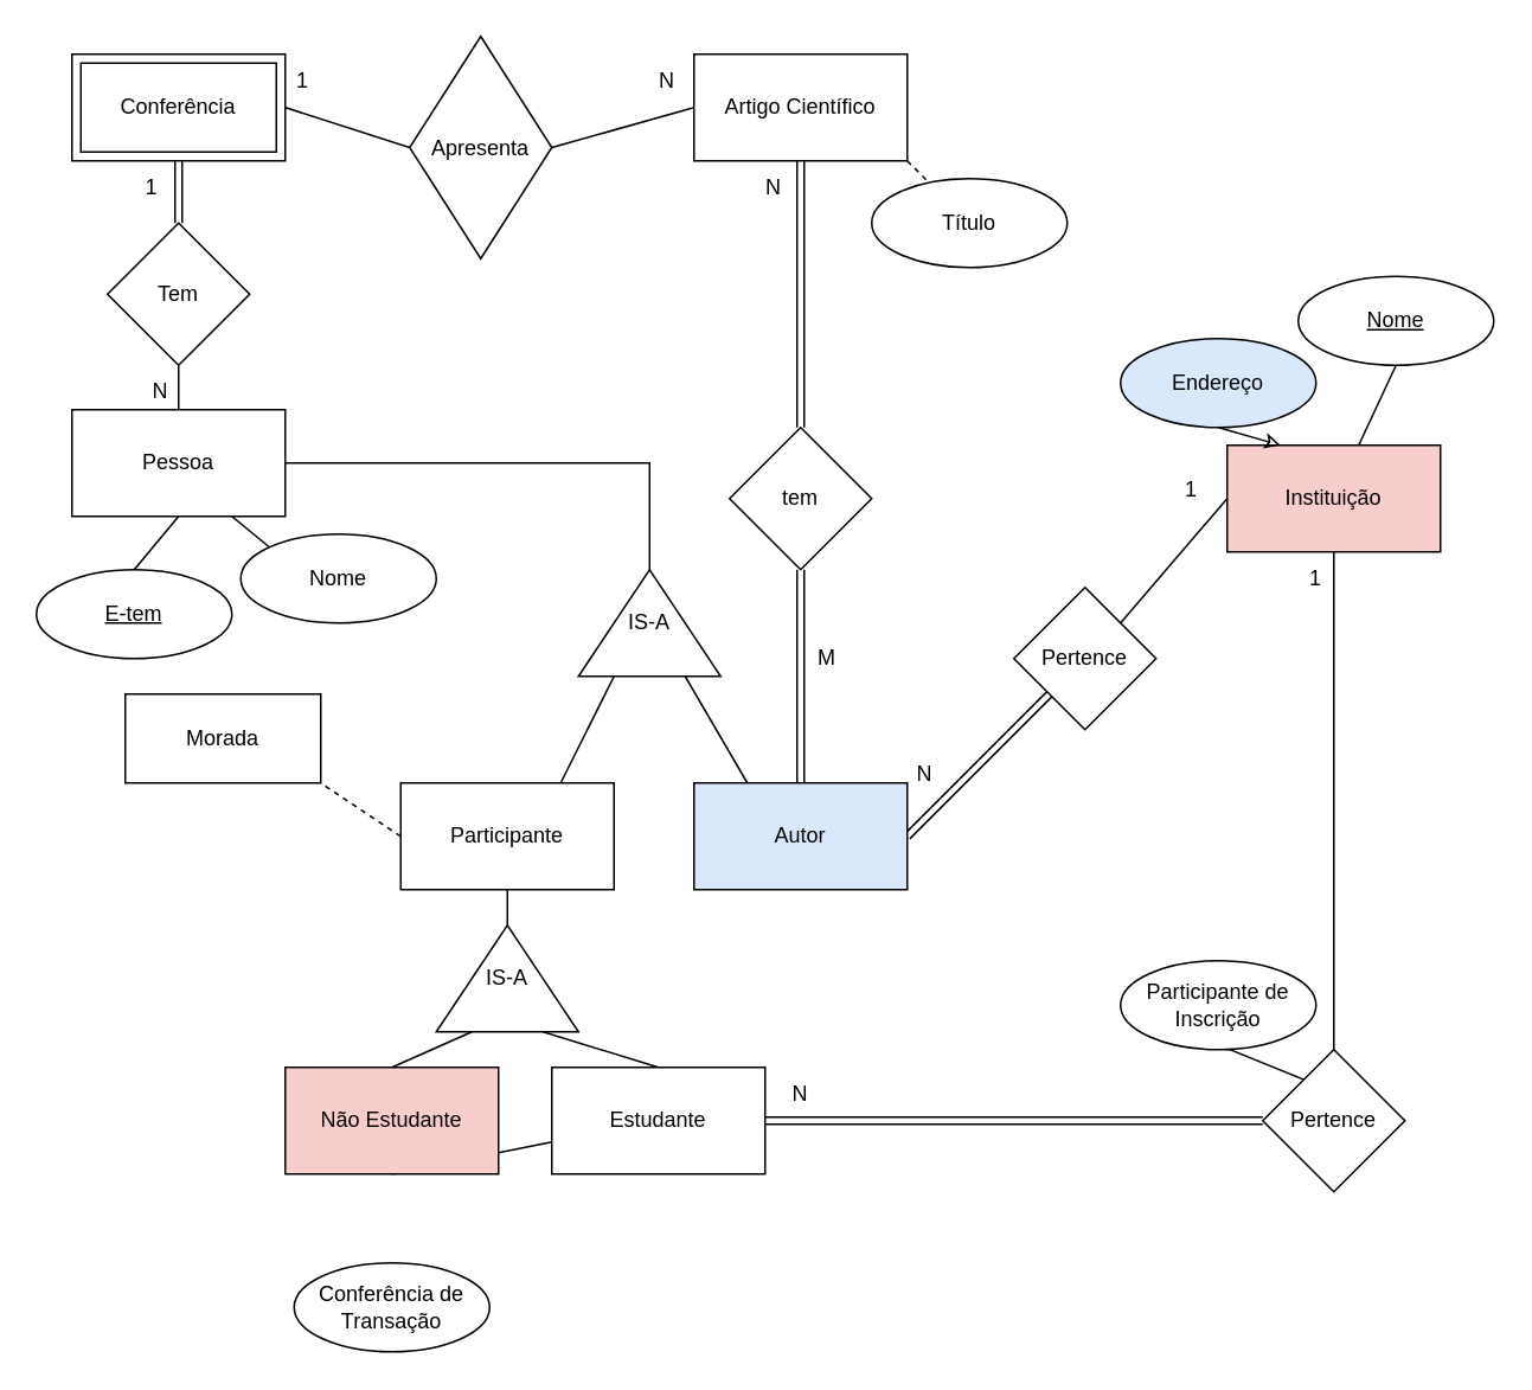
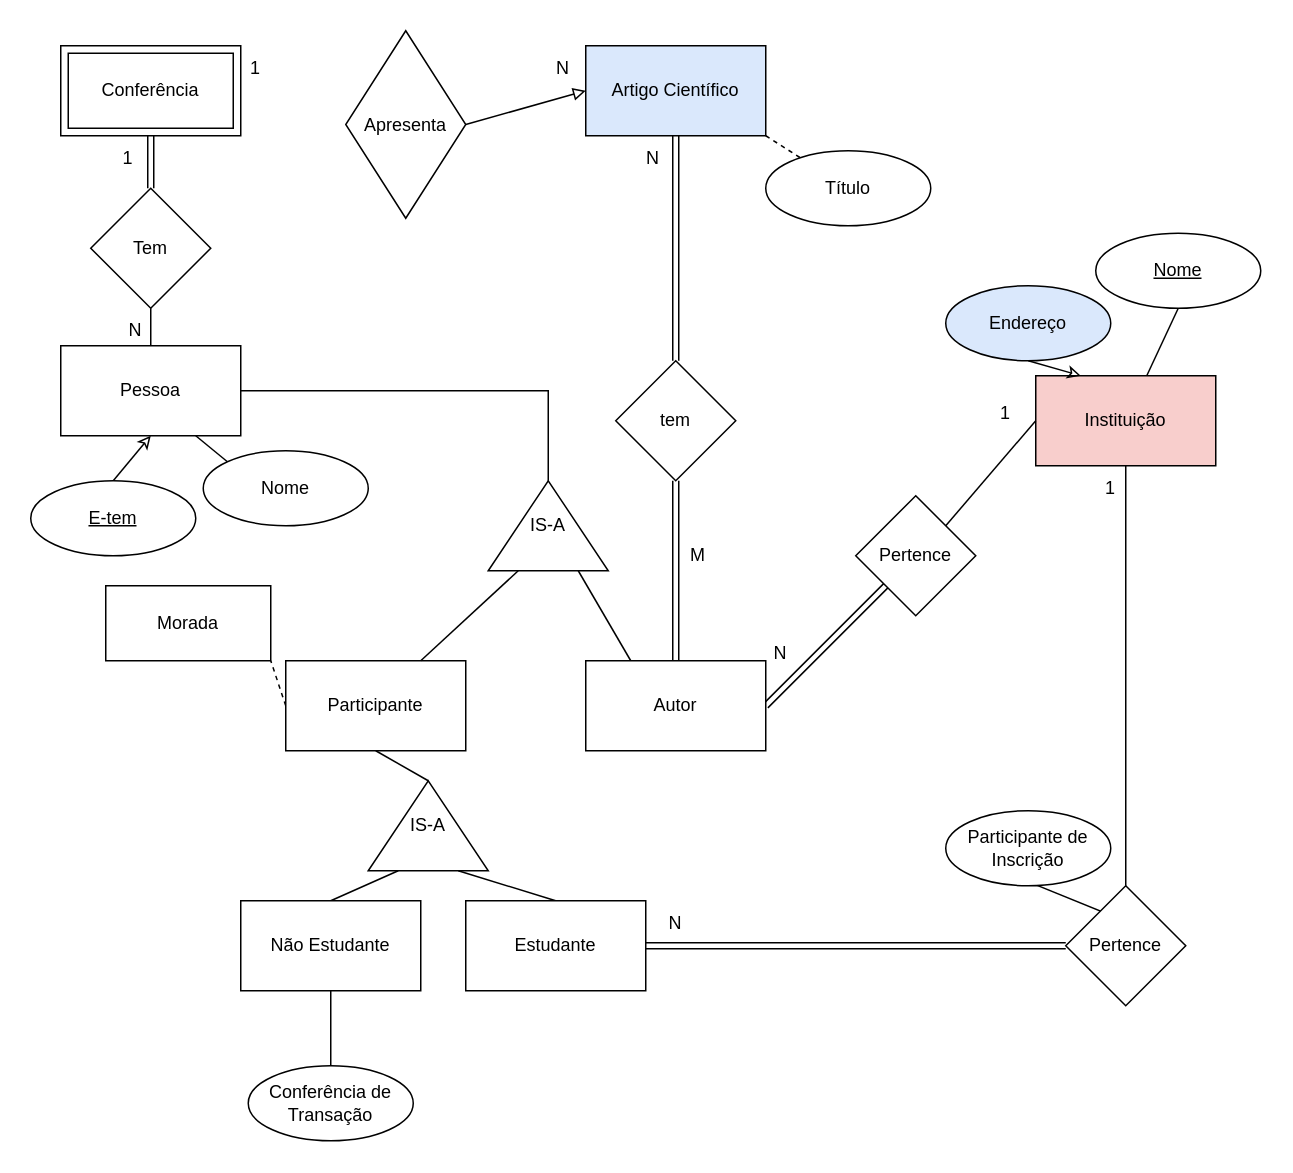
  <mxCell id="0" />
  <mxCell id="1" parent="0" />
  <mxCell id="2" style="edgeStyle=none;rounded=0;orthogonalLoop=1;jettySize=auto;html=1;exitX=0.5;exitY=1;exitDx=0;exitDy=0;endArrow=none;endFill=0;shape=link;" parent="1" source="4" target="7" edge="1"><mxGeometry relative="1" as="geometry" /></mxCell>
  <mxCell id="3" style="edgeStyle=none;rounded=0;orthogonalLoop=1;jettySize=auto;html=1;exitX=1;exitY=1;exitDx=0;exitDy=0;endArrow=none;endFill=0;dashed=1;" parent="1" source="4" target="5" edge="1"><mxGeometry relative="1" as="geometry" /></mxCell>
- <mxCell id="4" value="Artigo Científico" style="rounded=0;whiteSpace=wrap;html=1;" parent="1" vertex="1"><mxGeometry x="390" y="30" width="120" height="60" as="geometry" /></mxCell>
- <mxCell id="5" value="Título" style="ellipse;whiteSpace=wrap;html=1;" parent="1" vertex="1"><mxGeometry x="490" y="100" width="110" height="50" as="geometry" /></mxCell>
+ <mxCell id="4" value="Artigo Científico" style="rounded=0;whiteSpace=wrap;html=1;fillColor=#dae8fc;" parent="1" vertex="1"><mxGeometry x="390" y="30" width="120" height="60" as="geometry" /></mxCell>
+ <mxCell id="5" value="Título" style="ellipse;whiteSpace=wrap;html=1;" parent="1" vertex="1"><mxGeometry x="510" y="100" width="110" height="50" as="geometry" /></mxCell>
  <mxCell id="6" style="edgeStyle=none;rounded=0;orthogonalLoop=1;jettySize=auto;html=1;exitX=0.5;exitY=1;exitDx=0;exitDy=0;entryX=0.5;entryY=0;entryDx=0;entryDy=0;endArrow=none;endFill=0;shape=link;" parent="1" source="7" target="27" edge="1"><mxGeometry relative="1" as="geometry" /></mxCell>
  <mxCell id="7" value="tem" style="rhombus;whiteSpace=wrap;html=1;" parent="1" vertex="1"><mxGeometry x="410" y="240" width="80" height="80" as="geometry" /></mxCell>
  <mxCell id="8" style="rounded=0;orthogonalLoop=1;jettySize=auto;html=1;exitX=1;exitY=0.5;exitDx=0;exitDy=0;entryX=1;entryY=0.5;entryDx=0;entryDy=0;endArrow=none;endFill=0;edgeStyle=orthogonalEdgeStyle;" parent="1" source="9" target="25" edge="1"><mxGeometry relative="1" as="geometry" /></mxCell>
  <mxCell id="9" value="Pessoa" style="rounded=0;whiteSpace=wrap;html=1;" parent="1" vertex="1"><mxGeometry x="40" y="230" width="120" height="60" as="geometry" /></mxCell>
  <mxCell id="10" style="edgeStyle=none;rounded=0;orthogonalLoop=1;jettySize=auto;html=1;exitX=0.5;exitY=1;exitDx=0;exitDy=0;endArrow=none;endFill=0;" parent="1" source="11" target="17" edge="1"><mxGeometry relative="1" as="geometry" /></mxCell>
  <mxCell id="11" value="&lt;u&gt;Nome&lt;/u&gt;" style="ellipse;whiteSpace=wrap;html=1;" parent="1" vertex="1"><mxGeometry x="730" y="155" width="110" height="50" as="geometry" /></mxCell>
- <mxCell id="12" style="edgeStyle=none;rounded=0;orthogonalLoop=1;jettySize=auto;html=1;exitX=0.5;exitY=0;exitDx=0;exitDy=0;entryX=0.5;entryY=1;entryDx=0;entryDy=0;endArrow=none;endFill=0;" parent="1" source="13" target="9" edge="1"><mxGeometry relative="1" as="geometry" /></mxCell>
+ <mxCell id="12" style="edgeStyle=none;rounded=0;orthogonalLoop=1;jettySize=auto;html=1;exitX=0.5;exitY=0;exitDx=0;exitDy=0;entryX=0.5;entryY=1;entryDx=0;entryDy=0;endArrow=classic;endFill=0;" parent="1" source="13" target="9" edge="1"><mxGeometry relative="1" as="geometry" /></mxCell>
  <mxCell id="13" value="&lt;u&gt;E-tem&lt;/u&gt;" style="ellipse;whiteSpace=wrap;html=1;" parent="1" vertex="1"><mxGeometry y="320" width="110" height="50" as="geometry" x="20" /></mxCell>
  <mxCell id="14" style="rounded=0;orthogonalLoop=1;jettySize=auto;html=1;exitX=0;exitY=0;exitDx=0;exitDy=0;entryX=0.75;entryY=1;entryDx=0;entryDy=0;endArrow=none;endFill=0;" parent="1" source="15" target="9" edge="1"><mxGeometry relative="1" as="geometry" /></mxCell>
  <mxCell id="15" value="Nome" style="ellipse;whiteSpace=wrap;html=1;" parent="1" vertex="1"><mxGeometry x="135" y="300" width="110" height="50" as="geometry" /></mxCell>
  <mxCell id="16" style="edgeStyle=none;rounded=0;orthogonalLoop=1;jettySize=auto;html=1;exitX=0.5;exitY=1;exitDx=0;exitDy=0;entryX=0.5;entryY=0;entryDx=0;entryDy=0;endArrow=none;endFill=0;" parent="1" source="17" target="37" edge="1"><mxGeometry relative="1" as="geometry" /></mxCell>
  <mxCell id="17" value="Instituição" style="rounded=0;whiteSpace=wrap;html=1;fillColor=#f8cecc;" parent="1" vertex="1"><mxGeometry x="690" y="250" width="120" height="60" as="geometry" /></mxCell>
  <mxCell id="18" style="edgeStyle=none;rounded=0;orthogonalLoop=1;jettySize=auto;html=1;exitX=0.5;exitY=1;exitDx=0;exitDy=0;entryX=0.25;entryY=0;entryDx=0;entryDy=0;endArrow=classic;endFill=0;" parent="1" source="19" target="17" edge="1"><mxGeometry relative="1" as="geometry" /></mxCell>
  <mxCell id="19" value="Endereço" style="ellipse;whiteSpace=wrap;html=1;fillColor=#dae8fc;" parent="1" vertex="1"><mxGeometry x="630" y="190" width="110" height="50" as="geometry" /></mxCell>
  <mxCell id="20" style="rounded=0;orthogonalLoop=1;jettySize=auto;html=1;exitX=0.5;exitY=1;exitDx=0;exitDy=0;entryX=1;entryY=0.5;entryDx=0;entryDy=0;endArrow=none;endFill=0;" parent="1" source="22" target="30" edge="1"><mxGeometry relative="1" as="geometry" /></mxCell>
  <mxCell id="21" style="edgeStyle=none;rounded=0;orthogonalLoop=1;jettySize=auto;html=1;exitX=0;exitY=0.5;exitDx=0;exitDy=0;entryX=1;entryY=1;entryDx=0;entryDy=0;endArrow=none;endFill=0;dashed=1;" parent="1" source="22" target="28" edge="1"><mxGeometry relative="1" as="geometry" /></mxCell>
- <mxCell id="22" value="Participante" style="rounded=0;whiteSpace=wrap;html=1;" parent="1" vertex="1"><mxGeometry x="225" y="440" width="120" height="60" as="geometry" /></mxCell>
+ <mxCell id="22" value="Participante" style="rounded=0;whiteSpace=wrap;html=1;" parent="1" vertex="1"><mxGeometry x="190" y="440" width="120" height="60" as="geometry" /></mxCell>
  <mxCell id="23" style="edgeStyle=none;rounded=0;orthogonalLoop=1;jettySize=auto;html=1;exitX=0;exitY=0.25;exitDx=0;exitDy=0;entryX=0.75;entryY=0;entryDx=0;entryDy=0;endArrow=none;endFill=0;" parent="1" source="25" target="22" edge="1"><mxGeometry relative="1" as="geometry" /></mxCell>
  <mxCell id="24" style="edgeStyle=none;rounded=0;orthogonalLoop=1;jettySize=auto;html=1;exitX=0;exitY=0.75;exitDx=0;exitDy=0;entryX=0.25;entryY=0;entryDx=0;entryDy=0;endArrow=none;endFill=0;" parent="1" source="25" target="27" edge="1"><mxGeometry relative="1" as="geometry" /></mxCell>
  <mxCell id="25" value="IS-A" style="triangle;whiteSpace=wrap;html=1;direction=north;" parent="1" vertex="1"><mxGeometry x="325" y="320" width="80" height="60" as="geometry" /></mxCell>
  <mxCell id="26" style="edgeStyle=none;rounded=0;orthogonalLoop=1;jettySize=auto;html=1;exitX=1;exitY=0.5;exitDx=0;exitDy=0;endArrow=none;endFill=0;shape=link;" parent="1" source="27" target="41" edge="1"><mxGeometry relative="1" as="geometry" /></mxCell>
- <mxCell id="27" value="Autor" style="rounded=0;whiteSpace=wrap;html=1;fillColor=#dae8fc;" parent="1" vertex="1"><mxGeometry x="390" y="440" width="120" height="60" as="geometry" /></mxCell>
+ <mxCell id="27" value="Autor" style="rounded=0;whiteSpace=wrap;html=1;" parent="1" vertex="1"><mxGeometry x="390" y="440" width="120" height="60" as="geometry" /></mxCell>
  <mxCell id="28" value="Morada" style="whiteSpace=wrap;html=1;rounded=0;" parent="1" vertex="1"><mxGeometry x="70" y="390" width="110" height="50" as="geometry" /></mxCell>
  <mxCell id="29" style="edgeStyle=none;rounded=0;orthogonalLoop=1;jettySize=auto;html=1;exitX=0;exitY=0.75;exitDx=0;exitDy=0;entryX=0.5;entryY=0;entryDx=0;entryDy=0;endArrow=none;endFill=0;" parent="1" source="30" target="31" edge="1"><mxGeometry relative="1" as="geometry" /></mxCell>
  <mxCell id="30" value="IS-A" style="triangle;whiteSpace=wrap;html=1;direction=north;" parent="1" vertex="1"><mxGeometry x="245" y="520" width="80" height="60" as="geometry" /></mxCell>
  <mxCell id="31" value="Estudante" style="rounded=0;whiteSpace=wrap;html=1;" parent="1" vertex="1"><mxGeometry x="310" y="600" width="120" height="60" as="geometry" /></mxCell>
  <mxCell id="32" style="edgeStyle=none;rounded=0;orthogonalLoop=1;jettySize=auto;html=1;exitX=0.5;exitY=0;exitDx=0;exitDy=0;entryX=0;entryY=0.25;entryDx=0;entryDy=0;endArrow=none;endFill=0;" parent="1" source="34" target="30" edge="1"><mxGeometry relative="1" as="geometry" /></mxCell>
- <mxCell id="33" style="edgeStyle=none;rounded=0;orthogonalLoop=1;jettySize=auto;html=1;exitX=0.5;exitY=1;exitDx=0;exitDy=0;endArrow=none;endFill=0;" parent="1" source="34" target="31" edge="1"><mxGeometry relative="1" as="geometry" /></mxCell>
- <mxCell id="34" value="Não Estudante" style="rounded=0;whiteSpace=wrap;html=1;fillColor=#f8cecc;" parent="1" vertex="1"><mxGeometry x="160" y="600" width="120" height="60" as="geometry" /></mxCell>
+ <mxCell id="33" style="edgeStyle=none;rounded=0;orthogonalLoop=1;jettySize=auto;html=1;exitX=0.5;exitY=1;exitDx=0;exitDy=0;endArrow=none;endFill=0;" parent="1" source="34" target="39" edge="1"><mxGeometry relative="1" as="geometry" /></mxCell>
+ <mxCell id="34" value="Não Estudante" style="rounded=0;whiteSpace=wrap;html=1;" parent="1" vertex="1"><mxGeometry x="160" y="600" width="120" height="60" as="geometry" /></mxCell>
  <mxCell id="35" style="edgeStyle=none;rounded=0;orthogonalLoop=1;jettySize=auto;html=1;exitX=0;exitY=0.5;exitDx=0;exitDy=0;entryX=1;entryY=0.5;entryDx=0;entryDy=0;endArrow=none;endFill=0;shape=link;" parent="1" source="37" target="31" edge="1"><mxGeometry relative="1" as="geometry" /></mxCell>
  <mxCell id="36" style="edgeStyle=none;rounded=0;orthogonalLoop=1;jettySize=auto;html=1;exitX=1;exitY=0.5;exitDx=0;exitDy=0;entryX=0;entryY=0.5;entryDx=0;entryDy=0;endArrow=none;endFill=0;" parent="1" source="37" target="38" edge="1"><mxGeometry relative="1" as="geometry" /></mxCell>
  <mxCell id="37" value="Pertence" style="rhombus;whiteSpace=wrap;html=1;" parent="1" vertex="1"><mxGeometry x="710" y="590" width="80" height="80" as="geometry" /></mxCell>
  <mxCell id="38" value="Participante de Inscrição" style="ellipse;whiteSpace=wrap;html=1;" parent="1" vertex="1"><mxGeometry x="630" y="540" width="110" height="50" as="geometry" /></mxCell>
  <mxCell id="39" value="Conferência de Transação" style="ellipse;whiteSpace=wrap;html=1;" parent="1" vertex="1"><mxGeometry x="165" y="710" width="110" height="50" as="geometry" /></mxCell>
  <mxCell id="40" style="edgeStyle=none;rounded=0;orthogonalLoop=1;jettySize=auto;html=1;exitX=1;exitY=0;exitDx=0;exitDy=0;entryX=0;entryY=0.5;entryDx=0;entryDy=0;endArrow=none;endFill=0;" parent="1" source="41" target="17" edge="1"><mxGeometry relative="1" as="geometry"><mxPoint x="660" y="210" as="sourcePoint" /></mxGeometry></mxCell>
  <mxCell id="41" value="Pertence" style="rhombus;whiteSpace=wrap;html=1;" parent="1" vertex="1"><mxGeometry x="570" y="330" width="80" height="80" as="geometry" /></mxCell>
- <mxCell id="42" style="edgeStyle=none;rounded=0;orthogonalLoop=1;jettySize=auto;html=1;exitX=1;exitY=0.5;exitDx=0;exitDy=0;entryX=0;entryY=0.5;entryDx=0;entryDy=0;endArrow=none;endFill=0;" parent="1" source="44" target="46" edge="1"><mxGeometry relative="1" as="geometry" /></mxCell>
  <mxCell id="43" style="edgeStyle=none;rounded=0;orthogonalLoop=1;jettySize=auto;html=1;exitX=0.5;exitY=1;exitDx=0;exitDy=0;entryX=0.5;entryY=0;entryDx=0;entryDy=0;endArrow=none;endFill=0;shape=link;" parent="1" source="44" target="48" edge="1"><mxGeometry relative="1" as="geometry" /></mxCell>
  <mxCell id="44" value="Conferência" style="shape=ext;margin=3;double=1;rounded=0;whiteSpace=wrap;html=1;" parent="1" vertex="1"><mxGeometry x="40" y="30" width="120" height="60" as="geometry" /></mxCell>
- <mxCell id="45" style="edgeStyle=none;rounded=0;orthogonalLoop=1;jettySize=auto;html=1;exitX=1;exitY=0.5;exitDx=0;exitDy=0;entryX=0;entryY=0.5;entryDx=0;entryDy=0;endArrow=none;endFill=0;" parent="1" source="46" target="4" edge="1"><mxGeometry relative="1" as="geometry" /></mxCell>
+ <mxCell id="45" style="edgeStyle=none;rounded=0;orthogonalLoop=1;jettySize=auto;html=1;exitX=1;exitY=0.5;exitDx=0;exitDy=0;entryX=0;entryY=0.5;entryDx=0;entryDy=0;endArrow=block;endFill=0;" parent="1" source="46" target="4" edge="1"><mxGeometry relative="1" as="geometry" /></mxCell>
  <mxCell id="46" value="Apresenta" style="rhombus;whiteSpace=wrap;html=1;" parent="1" vertex="1"><mxGeometry x="230" y="20" width="80" height="125" as="geometry" /></mxCell>
  <mxCell id="47" style="edgeStyle=none;rounded=0;orthogonalLoop=1;jettySize=auto;html=1;exitX=0.5;exitY=1;exitDx=0;exitDy=0;entryX=0.5;entryY=0;entryDx=0;entryDy=0;endArrow=none;endFill=0;" parent="1" source="48" target="9" edge="1"><mxGeometry relative="1" as="geometry" /></mxCell>
  <mxCell id="48" value="Tem" style="rhombus;whiteSpace=wrap;html=1;" parent="1" vertex="1"><mxGeometry x="60" y="125" width="80" height="80" as="geometry" /></mxCell>
  <mxCell id="49" value="1" style="text;html=1;strokeColor=none;fillColor=none;align=center;verticalAlign=middle;whiteSpace=wrap;rounded=0;" parent="1" vertex="1"><mxGeometry x="140" y="30" width="60" height="30" as="geometry" /></mxCell>
  <mxCell id="50" value="1" style="text;html=1;strokeColor=none;fillColor=none;align=center;verticalAlign=middle;whiteSpace=wrap;rounded=0;" parent="1" vertex="1"><mxGeometry x="55" y="90" width="60" height="30" as="geometry" /></mxCell>
  <mxCell id="51" value="N" style="text;html=1;strokeColor=none;fillColor=none;align=center;verticalAlign=middle;whiteSpace=wrap;rounded=0;" parent="1" vertex="1"><mxGeometry x="345" y="30" width="60" height="30" as="geometry" /></mxCell>
  <mxCell id="52" value="N" style="text;html=1;strokeColor=none;fillColor=none;align=center;verticalAlign=middle;whiteSpace=wrap;rounded=0;" parent="1" vertex="1"><mxGeometry x="60" y="205" width="60" height="30" as="geometry" /></mxCell>
  <mxCell id="53" value="N" style="text;html=1;strokeColor=none;fillColor=none;align=center;verticalAlign=middle;whiteSpace=wrap;rounded=0;" parent="1" vertex="1"><mxGeometry x="405" y="90" width="60" height="30" as="geometry" /></mxCell>
  <mxCell id="54" value="M" style="text;html=1;strokeColor=none;fillColor=none;align=center;verticalAlign=middle;whiteSpace=wrap;rounded=0;" parent="1" vertex="1"><mxGeometry x="435" y="355" width="60" height="30" as="geometry" /></mxCell>
  <mxCell id="55" value="1" style="text;html=1;strokeColor=none;fillColor=none;align=center;verticalAlign=middle;whiteSpace=wrap;rounded=0;" parent="1" vertex="1"><mxGeometry x="710" y="310" width="60" height="30" as="geometry" /></mxCell>
  <mxCell id="56" value="N" style="text;html=1;strokeColor=none;fillColor=none;align=center;verticalAlign=middle;whiteSpace=wrap;rounded=0;" parent="1" vertex="1"><mxGeometry x="420" y="600" width="60" height="30" as="geometry" /></mxCell>
  <mxCell id="57" value="1" style="text;html=1;strokeColor=none;fillColor=none;align=center;verticalAlign=middle;whiteSpace=wrap;rounded=0;" parent="1" vertex="1"><mxGeometry x="640" y="260" width="60" height="30" as="geometry" /></mxCell>
  <mxCell id="58" value="N" style="text;html=1;strokeColor=none;fillColor=none;align=center;verticalAlign=middle;whiteSpace=wrap;rounded=0;" parent="1" vertex="1"><mxGeometry x="490" y="420" width="60" height="30" as="geometry" /></mxCell>
